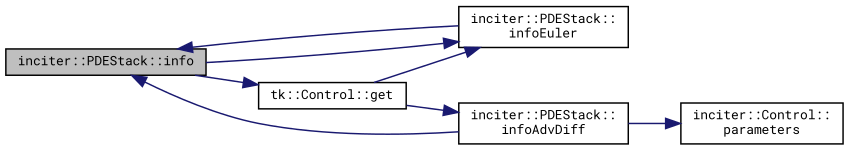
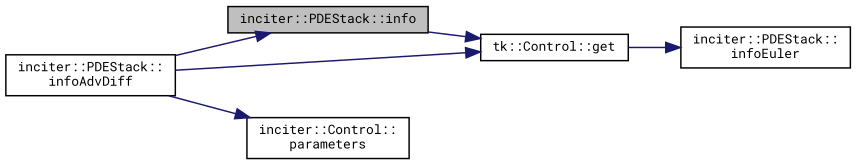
  digraph {
    fontname="Roboto Mono"
    rankdir=LR
    node [color=black fontname="Roboto Mono" fontsize=9 shape=record]
    edge [color=midnightblue fontname="Roboto Mono" fontsize=9 labelfontname="sans-serif" labelfontsize=9 style=solid]
    n1 [fillcolor=grey75 fontcolor=black height=0.2 label="inciter::PDEStack::info" style=filled width=0.4]
    n2 [height=0.2 label="tk::Control::get" width=0.4]
    n3 [height=0.2 label="inciter::PDEStack::\linfoEuler" width=0.4]
    n4 [height=0.2 label="inciter::PDEStack::\linfoAdvDiff" width=0.4]
    n5 [height=0.2 label="inciter::Control::\lparameters" width=0.4]
    n1 -> n2
-   n1 -> n3
    n2 -> n3
-   n3 -> n1
    n4 -> n1
-   n2 -> n4
+   n4 -> n2
    n4 -> n5
  }
